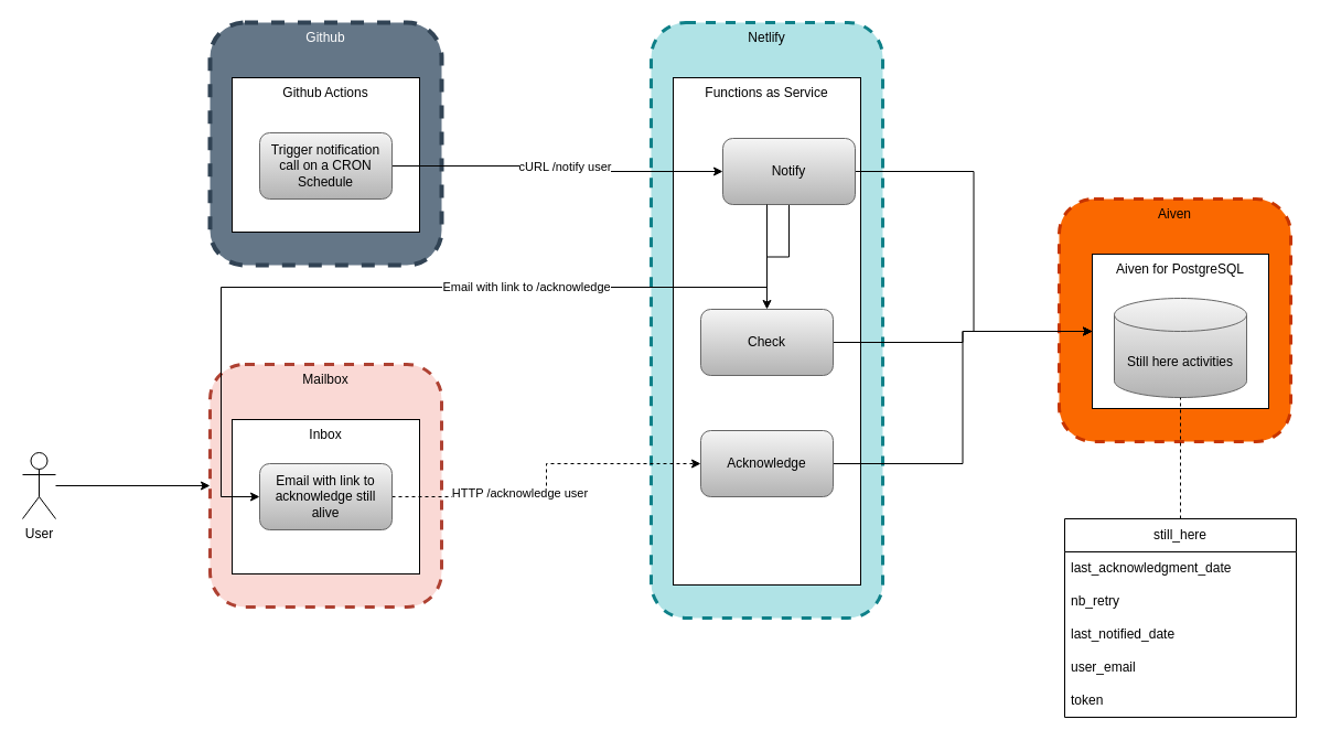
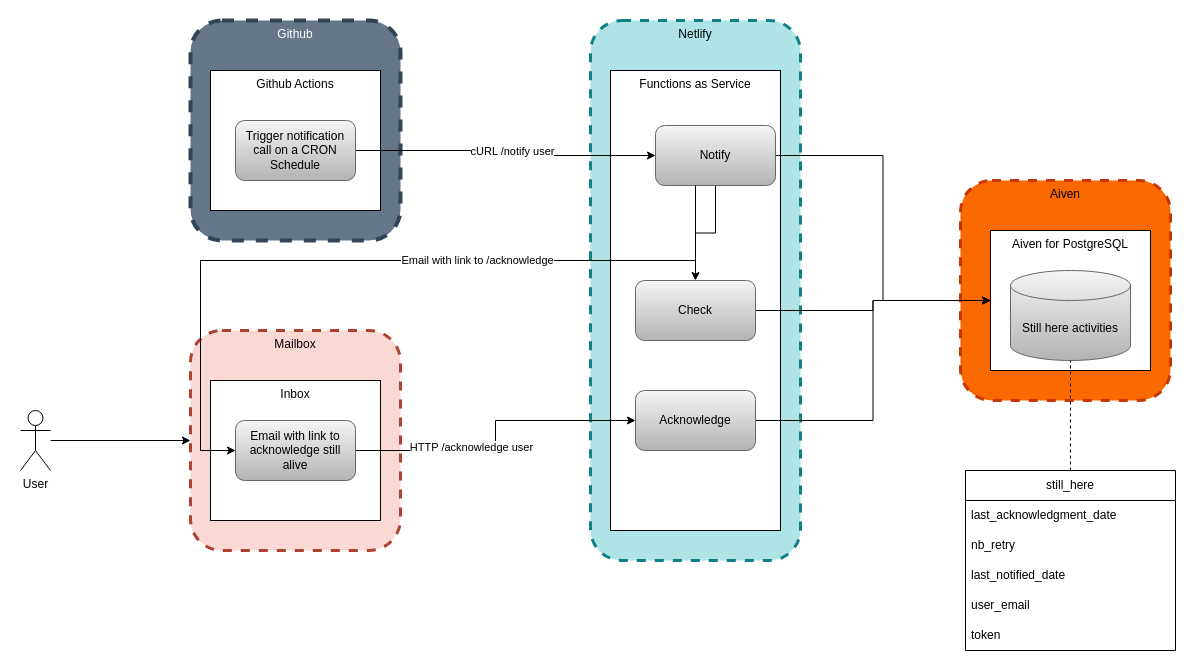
  <mxCell id="0" />
  <mxCell id="1" parent="0" />
  <mxCell id="2" value="Github" style="rounded=1;whiteSpace=wrap;html=1;fillColor=#647687;fontColor=#ffffff;strokeColor=#314354;verticalAlign=top;align=center;strokeWidth=4;dashed=1;textShadow=0;glass=0;shadow=0;" vertex="1" parent="1"><mxGeometry x="190" y="20" width="210" height="220" as="geometry" /></mxCell>
  <mxCell id="3" value="Aiven" style="rounded=1;whiteSpace=wrap;html=1;fillColor=#fa6800;fontColor=#000000;strokeColor=#C73500;verticalAlign=top;align=center;strokeWidth=3;dashed=1;textShadow=0;glass=0;shadow=0;" vertex="1" parent="1"><mxGeometry x="960" y="180" width="210" height="220" as="geometry" /></mxCell>
  <mxCell id="4" value="Netlify" style="rounded=1;whiteSpace=wrap;html=1;fillColor=#b0e3e6;strokeColor=#0e8088;verticalAlign=top;align=center;dashed=1;strokeWidth=3;textShadow=0;glass=0;shadow=0;" vertex="1" parent="1"><mxGeometry x="590" y="20" width="210" height="540" as="geometry" /></mxCell>
  <mxCell id="5" value="Github Actions" style="rounded=0;whiteSpace=wrap;html=1;verticalAlign=top;" vertex="1" parent="1"><mxGeometry x="210" y="70" width="170" height="140" as="geometry" /></mxCell>
  <mxCell id="6" value="Functions as Service" style="rounded=0;whiteSpace=wrap;html=1;verticalAlign=top;" vertex="1" parent="1"><mxGeometry x="610" y="70" width="170" height="460" as="geometry" /></mxCell>
  <mxCell id="7" value="Aiven for PostgreSQL" style="rounded=0;whiteSpace=wrap;html=1;verticalAlign=top;" vertex="1" parent="1"><mxGeometry x="990" y="230" width="160" height="140" as="geometry" /></mxCell>
  <mxCell id="8" style="edgeStyle=orthogonalEdgeStyle;rounded=0;orthogonalLoop=1;jettySize=auto;html=1;entryX=0;entryY=0.5;entryDx=0;entryDy=0;" edge="1" parent="1" source="10" target="7"><mxGeometry relative="1" as="geometry" /></mxCell>
  <mxCell id="9" style="edgeStyle=orthogonalEdgeStyle;rounded=0;orthogonalLoop=1;jettySize=auto;html=1;" edge="1" parent="1" source="10" target="19"><mxGeometry relative="1" as="geometry" /></mxCell>
  <mxCell id="10" value="Notify" style="rounded=1;whiteSpace=wrap;html=1;fillColor=#f5f5f5;gradientColor=#b3b3b3;strokeColor=#666666;" vertex="1" parent="1"><mxGeometry x="655" y="125" width="120" height="60" as="geometry" /></mxCell>
  <mxCell id="11" style="edgeStyle=orthogonalEdgeStyle;rounded=0;orthogonalLoop=1;jettySize=auto;html=1;" edge="1" parent="1" source="13" target="10"><mxGeometry relative="1" as="geometry" /></mxCell>
  <mxCell id="12" value="cURL /notify user" style="edgeLabel;html=1;align=center;verticalAlign=middle;resizable=0;points=[];" vertex="1" connectable="0" parent="11"><mxGeometry x="-0.172" relative="1" as="geometry"><mxPoint x="30" as="offset" /></mxGeometry></mxCell>
  <mxCell id="13" value="Trigger notification call on a CRON Schedule" style="rounded=1;whiteSpace=wrap;html=1;fillColor=#f5f5f5;gradientColor=#b3b3b3;strokeColor=#666666;" vertex="1" parent="1"><mxGeometry x="235" y="120" width="120" height="60" as="geometry" /></mxCell>
  <mxCell id="14" value="Still here activities" style="shape=cylinder3;whiteSpace=wrap;html=1;boundedLbl=1;backgroundOutline=1;size=15;fillColor=#f5f5f5;gradientColor=#b3b3b3;strokeColor=#666666;" vertex="1" parent="1"><mxGeometry x="1010" y="270" width="120" height="90" as="geometry" /></mxCell>
  <mxCell id="15" value="Mailbox" style="rounded=1;whiteSpace=wrap;html=1;fillColor=#fad9d5;strokeColor=#ae4132;verticalAlign=top;align=center;dashed=1;strokeWidth=3;textShadow=0;glass=0;shadow=0;" vertex="1" parent="1"><mxGeometry x="190" y="330" width="210" height="220" as="geometry" /></mxCell>
  <mxCell id="16" style="edgeStyle=orthogonalEdgeStyle;rounded=0;orthogonalLoop=1;jettySize=auto;html=1;" edge="1" parent="1" source="17" target="15"><mxGeometry relative="1" as="geometry" /></mxCell>
  <mxCell id="17" value="User" style="shape=umlActor;verticalLabelPosition=bottom;verticalAlign=top;html=1;outlineConnect=0;" vertex="1" parent="1"><mxGeometry x="20" y="410" width="30" height="60" as="geometry" /></mxCell>
  <mxCell id="18" style="edgeStyle=orthogonalEdgeStyle;rounded=0;orthogonalLoop=1;jettySize=auto;html=1;entryX=0;entryY=0.5;entryDx=0;entryDy=0;" edge="1" parent="1" source="19" target="7"><mxGeometry relative="1" as="geometry" /></mxCell>
  <mxCell id="19" value="Check" style="rounded=1;whiteSpace=wrap;html=1;fillColor=#f5f5f5;gradientColor=#b3b3b3;strokeColor=#666666;" vertex="1" parent="1"><mxGeometry x="635" y="280" width="120" height="60" as="geometry" /></mxCell>
  <mxCell id="20" style="edgeStyle=orthogonalEdgeStyle;rounded=0;orthogonalLoop=1;jettySize=auto;html=1;entryX=0;entryY=0.5;entryDx=0;entryDy=0;endArrow=open;" edge="1" parent="1" source="21" target="7"><mxGeometry relative="1" as="geometry" /></mxCell>
  <mxCell id="21" value="Acknowledge" style="rounded=1;whiteSpace=wrap;html=1;fillColor=#f5f5f5;gradientColor=#b3b3b3;strokeColor=#666666;" vertex="1" parent="1"><mxGeometry x="635" y="390" width="120" height="60" as="geometry" /></mxCell>
  <mxCell id="22" value="Inbox" style="rounded=0;whiteSpace=wrap;html=1;verticalAlign=top;" vertex="1" parent="1"><mxGeometry x="210" y="380" width="170" height="140" as="geometry" /></mxCell>
- <mxCell id="23" style="edgeStyle=orthogonalEdgeStyle;rounded=0;orthogonalLoop=1;jettySize=auto;html=1;dashed=1;" edge="1" parent="1" source="25" target="21"><mxGeometry relative="1" as="geometry" /></mxCell>
+ <mxCell id="23" style="edgeStyle=orthogonalEdgeStyle;rounded=0;orthogonalLoop=1;jettySize=auto;html=1;" edge="1" parent="1" source="25" target="21"><mxGeometry relative="1" as="geometry" /></mxCell>
  <mxCell id="24" value="HTTP /acknowledge user" style="edgeLabel;html=1;align=center;verticalAlign=middle;resizable=0;points=[];" vertex="1" connectable="0" parent="23"><mxGeometry x="-0.303" y="4" relative="1" as="geometry"><mxPoint x="7" as="offset" /></mxGeometry></mxCell>
  <mxCell id="25" value="Email with link to acknowledge still alive" style="rounded=1;whiteSpace=wrap;html=1;fillColor=#f5f5f5;gradientColor=#b3b3b3;strokeColor=#666666;" vertex="1" parent="1"><mxGeometry x="235" y="420" width="120" height="60" as="geometry" /></mxCell>
  <mxCell id="26" style="edgeStyle=orthogonalEdgeStyle;rounded=0;orthogonalLoop=1;jettySize=auto;html=1;entryX=0;entryY=0.5;entryDx=0;entryDy=0;" edge="1" parent="1" source="10" target="25"><mxGeometry relative="1" as="geometry"><Array as="points"><mxPoint x="695" y="260" /><mxPoint x="200" y="260" /><mxPoint x="200" y="450" /></Array></mxGeometry></mxCell>
  <mxCell id="27" value="Email with link to /acknowledge" style="edgeLabel;html=1;align=center;verticalAlign=middle;resizable=0;points=[];" vertex="1" connectable="0" parent="26"><mxGeometry x="-0.26" y="-1" relative="1" as="geometry"><mxPoint as="offset" /></mxGeometry></mxCell>
  <mxCell id="28" style="edgeStyle=orthogonalEdgeStyle;rounded=0;orthogonalLoop=1;jettySize=auto;html=1;endArrow=none;endFill=0;dashed=1;" edge="1" parent="1" source="29" target="14"><mxGeometry relative="1" as="geometry" /></mxCell>
  <mxCell id="29" value="still_here" style="swimlane;fontStyle=0;childLayout=stackLayout;horizontal=1;startSize=30;horizontalStack=0;resizeParent=1;resizeParentMax=0;resizeLast=0;collapsible=1;marginBottom=0;whiteSpace=wrap;html=1;fillColor=default;" vertex="1" parent="1"><mxGeometry x="965" y="470" width="210" height="180" as="geometry"><mxRectangle x="700" y="740" width="90" height="30" as="alternateBounds" /></mxGeometry></mxCell>
  <mxCell id="30" value="last_acknowledgment_date" style="text;strokeColor=none;fillColor=none;align=left;verticalAlign=middle;spacingLeft=4;spacingRight=4;overflow=hidden;points=[[0,0.5],[1,0.5]];portConstraint=eastwest;rotatable=0;whiteSpace=wrap;html=1;" vertex="1" parent="29"><mxGeometry y="30" width="210" height="30" as="geometry" /></mxCell>
  <mxCell id="31" value="nb_retry" style="text;strokeColor=none;fillColor=none;align=left;verticalAlign=middle;spacingLeft=4;spacingRight=4;overflow=hidden;points=[[0,0.5],[1,0.5]];portConstraint=eastwest;rotatable=0;whiteSpace=wrap;html=1;" vertex="1" parent="29"><mxGeometry y="60" width="210" height="30" as="geometry" /></mxCell>
  <mxCell id="32" value="last_notified_date" style="text;strokeColor=none;fillColor=none;align=left;verticalAlign=middle;spacingLeft=4;spacingRight=4;overflow=hidden;points=[[0,0.5],[1,0.5]];portConstraint=eastwest;rotatable=0;whiteSpace=wrap;html=1;" vertex="1" parent="29"><mxGeometry y="90" width="210" height="30" as="geometry" /></mxCell>
  <mxCell id="33" value="user_email" style="text;strokeColor=none;fillColor=none;align=left;verticalAlign=middle;spacingLeft=4;spacingRight=4;overflow=hidden;points=[[0,0.5],[1,0.5]];portConstraint=eastwest;rotatable=0;whiteSpace=wrap;html=1;" vertex="1" parent="29"><mxGeometry y="120" width="210" height="30" as="geometry" /></mxCell>
  <mxCell id="34" value="token" style="text;strokeColor=none;fillColor=none;align=left;verticalAlign=middle;spacingLeft=4;spacingRight=4;overflow=hidden;points=[[0,0.5],[1,0.5]];portConstraint=eastwest;rotatable=0;whiteSpace=wrap;html=1;" vertex="1" parent="29"><mxGeometry y="150" width="210" height="30" as="geometry" /></mxCell>
